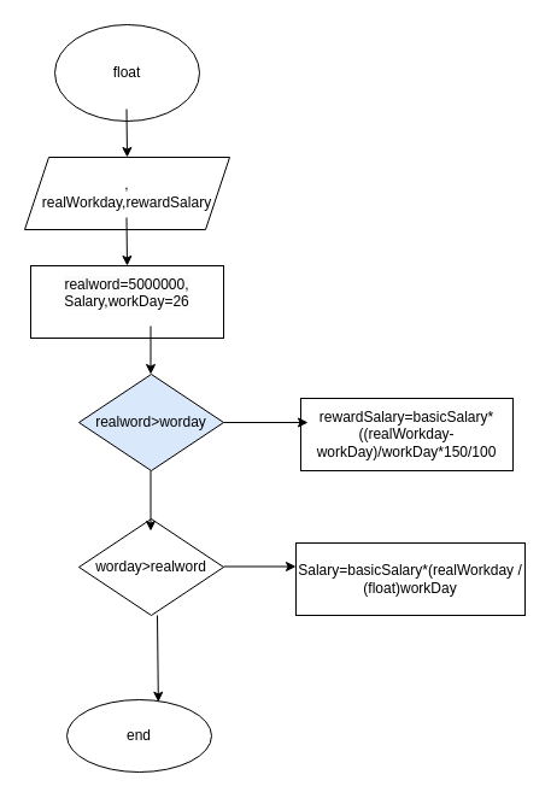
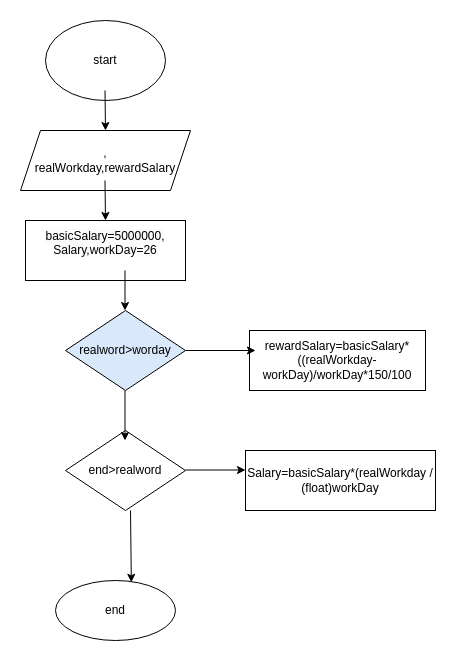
  <mxCell id="0" />
  <mxCell id="1" parent="0" />
- <mxCell id="2" value="float" style="ellipse;whiteSpace=wrap;html=1;" vertex="1" parent="1"><mxGeometry x="45" y="20" width="120" height="80" as="geometry" /></mxCell>
+ <mxCell id="2" value="start" style="ellipse;whiteSpace=wrap;html=1;" vertex="1" parent="1"><mxGeometry x="45" y="20" width="120" height="80" as="geometry" /></mxCell>
  <mxCell id="3" value=",&lt;br&gt;realWorkday,rewardSalary" style="shape=parallelogram;perimeter=parallelogramPerimeter;whiteSpace=wrap;html=1;fixedSize=1;" vertex="1" parent="1"><mxGeometry x="20" y="130" width="170" height="60" as="geometry" /></mxCell>
- <mxCell id="4" value="&#10;&lt;span style=&quot;color: rgb(0, 0, 0); font-family: Helvetica; font-size: 12px; font-style: normal; font-variant-ligatures: normal; font-variant-caps: normal; font-weight: 400; letter-spacing: normal; orphans: 2; text-align: center; text-indent: 0px; text-transform: none; widows: 2; word-spacing: 0px; -webkit-text-stroke-width: 0px; background-color: rgb(251, 251, 251); text-decoration-thickness: initial; text-decoration-style: initial; text-decoration-color: initial; float: none; display: inline !important;&quot;&gt;realword=5000000,&lt;/span&gt;&lt;br style=&quot;border-color: var(--border-color); color: rgb(0, 0, 0); font-family: Helvetica; font-size: 12px; font-style: normal; font-variant-ligatures: normal; font-variant-caps: normal; font-weight: 400; letter-spacing: normal; orphans: 2; text-align: center; text-indent: 0px; text-transform: none; widows: 2; word-spacing: 0px; -webkit-text-stroke-width: 0px; background-color: rgb(251, 251, 251); text-decoration-thickness: initial; text-decoration-style: initial; text-decoration-color: initial;&quot;&gt;&lt;span style=&quot;color: rgb(0, 0, 0); font-family: Helvetica; font-size: 12px; font-style: normal; font-variant-ligatures: normal; font-variant-caps: normal; font-weight: 400; letter-spacing: normal; orphans: 2; text-align: center; text-indent: 0px; text-transform: none; widows: 2; word-spacing: 0px; -webkit-text-stroke-width: 0px; background-color: rgb(251, 251, 251); text-decoration-thickness: initial; text-decoration-style: initial; text-decoration-color: initial; float: none; display: inline !important;&quot;&gt;Salary,workDay=26&lt;/span&gt;&#10;&#10;" style="rounded=0;whiteSpace=wrap;html=1;" vertex="1" parent="1"><mxGeometry x="25" y="220" width="160" height="60" as="geometry" /></mxCell>
+ <mxCell id="4" value="&#10;&lt;span style=&quot;color: rgb(0, 0, 0); font-family: Helvetica; font-size: 12px; font-style: normal; font-variant-ligatures: normal; font-variant-caps: normal; font-weight: 400; letter-spacing: normal; orphans: 2; text-align: center; text-indent: 0px; text-transform: none; widows: 2; word-spacing: 0px; -webkit-text-stroke-width: 0px; background-color: rgb(251, 251, 251); text-decoration-thickness: initial; text-decoration-style: initial; text-decoration-color: initial; float: none; display: inline !important;&quot;&gt;basicSalary=5000000,&lt;/span&gt;&lt;br style=&quot;border-color: var(--border-color); color: rgb(0, 0, 0); font-family: Helvetica; font-size: 12px; font-style: normal; font-variant-ligatures: normal; font-variant-caps: normal; font-weight: 400; letter-spacing: normal; orphans: 2; text-align: center; text-indent: 0px; text-transform: none; widows: 2; word-spacing: 0px; -webkit-text-stroke-width: 0px; background-color: rgb(251, 251, 251); text-decoration-thickness: initial; text-decoration-style: initial; text-decoration-color: initial;&quot;&gt;&lt;span style=&quot;color: rgb(0, 0, 0); font-family: Helvetica; font-size: 12px; font-style: normal; font-variant-ligatures: normal; font-variant-caps: normal; font-weight: 400; letter-spacing: normal; orphans: 2; text-align: center; text-indent: 0px; text-transform: none; widows: 2; word-spacing: 0px; -webkit-text-stroke-width: 0px; background-color: rgb(251, 251, 251); text-decoration-thickness: initial; text-decoration-style: initial; text-decoration-color: initial; float: none; display: inline !important;&quot;&gt;Salary,workDay=26&lt;/span&gt;&#10;&#10;" style="rounded=0;whiteSpace=wrap;html=1;" vertex="1" parent="1"><mxGeometry x="25" y="220" width="160" height="60" as="geometry" /></mxCell>
  <mxCell id="5" value="realword&amp;gt;worday" style="rhombus;whiteSpace=wrap;html=1;fillColor=#dae8fc;" vertex="1" parent="1"><mxGeometry x="65" y="310" width="120" height="80" as="geometry" /></mxCell>
  <mxCell id="6" value="rewardSalary=basicSalary*((realWorkday-workDay)/workDay*150/100" style="rounded=0;whiteSpace=wrap;html=1;" vertex="1" parent="1"><mxGeometry x="249" y="330" width="176" height="60" as="geometry" /></mxCell>
- <mxCell id="7" value="worday&amp;gt;realword" style="rhombus;whiteSpace=wrap;html=1;" vertex="1" parent="1"><mxGeometry x="65" y="430" width="120" height="80" as="geometry" /></mxCell>
+ <mxCell id="7" value="end&amp;gt;realword" style="rhombus;whiteSpace=wrap;html=1;" vertex="1" parent="1"><mxGeometry x="65" y="430" width="120" height="80" as="geometry" /></mxCell>
  <mxCell id="8" value="Salary=basicSalary*(realWorkday / (float)workDay" style="rounded=0;whiteSpace=wrap;html=1;" vertex="1" parent="1"><mxGeometry x="245" y="450" width="190" height="60" as="geometry" /></mxCell>
  <mxCell id="9" value="" style="endArrow=classic;html=1;rounded=0;" edge="1" parent="1"><mxGeometry width="50" height="50" relative="1" as="geometry"><mxPoint x="185" y="469.5" as="sourcePoint" /><mxPoint x="245" y="469.5" as="targetPoint" /></mxGeometry></mxCell>
  <mxCell id="10" value="" style="endArrow=classic;html=1;rounded=0;" edge="1" parent="1"><mxGeometry width="50" height="50" relative="1" as="geometry"><mxPoint x="185" y="350" as="sourcePoint" /><mxPoint x="255" y="350" as="targetPoint" /></mxGeometry></mxCell>
  <mxCell id="11" value="end" style="ellipse;whiteSpace=wrap;html=1;" vertex="1" parent="1"><mxGeometry x="55" y="580" width="120" height="60" as="geometry" /></mxCell>
  <mxCell id="12" value="" style="endArrow=classic;html=1;rounded=0;entryX=0.632;entryY=0.03;entryDx=0;entryDy=0;entryPerimeter=0;" edge="1" parent="1" target="11"><mxGeometry width="50" height="50" relative="1" as="geometry"><mxPoint x="130" y="510" as="sourcePoint" /><mxPoint x="120" y="590" as="targetPoint" /></mxGeometry></mxCell>
  <mxCell id="13" value="" style="endArrow=classic;html=1;rounded=0;" edge="1" parent="1"><mxGeometry width="50" height="50" relative="1" as="geometry"><mxPoint x="104.5" y="90" as="sourcePoint" /><mxPoint x="105" y="130" as="targetPoint" /></mxGeometry></mxCell>
  <mxCell id="14" value="" style="endArrow=classic;html=1;rounded=0;" edge="1" parent="1"><mxGeometry width="50" height="50" relative="1" as="geometry"><mxPoint x="104.5" y="180" as="sourcePoint" /><mxPoint x="105" y="220" as="targetPoint" /></mxGeometry></mxCell>
  <mxCell id="15" value="" style="endArrow=classic;html=1;rounded=0;" edge="1" parent="1"><mxGeometry width="50" height="50" relative="1" as="geometry"><mxPoint x="124.5" y="270" as="sourcePoint" /><mxPoint x="124.5" y="310" as="targetPoint" /></mxGeometry></mxCell>
  <mxCell id="16" value="" style="endArrow=classic;html=1;rounded=0;" edge="1" parent="1"><mxGeometry width="50" height="50" relative="1" as="geometry"><mxPoint x="124.5" y="390" as="sourcePoint" /><mxPoint x="124.5" y="440" as="targetPoint" /></mxGeometry></mxCell>
